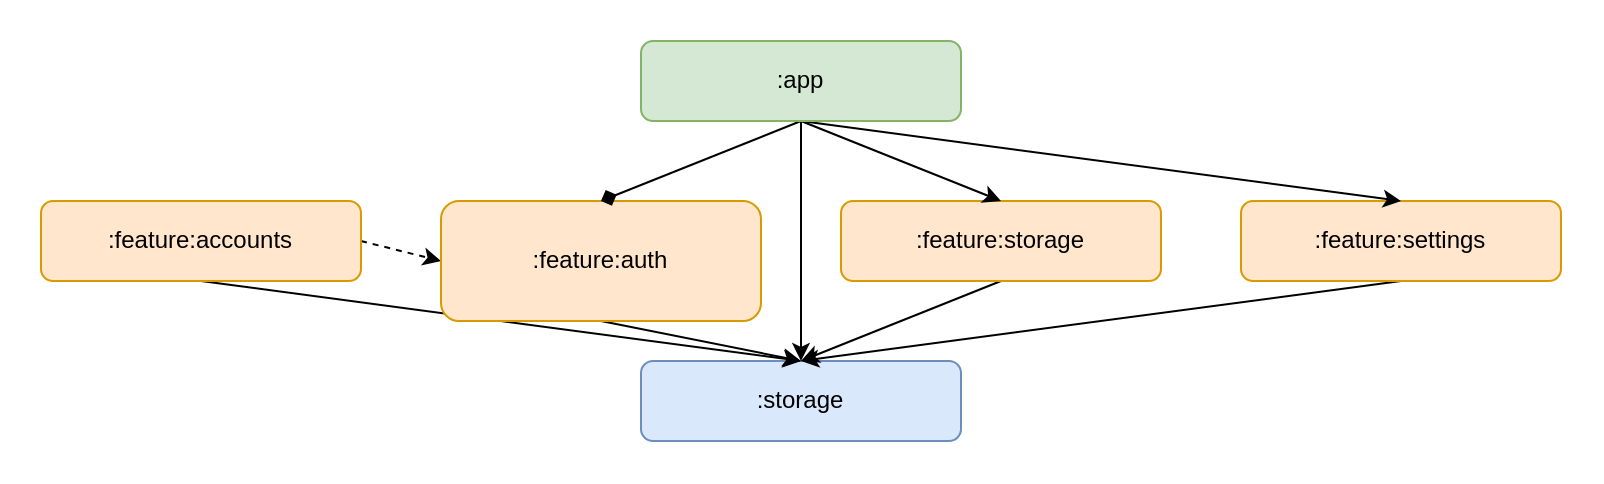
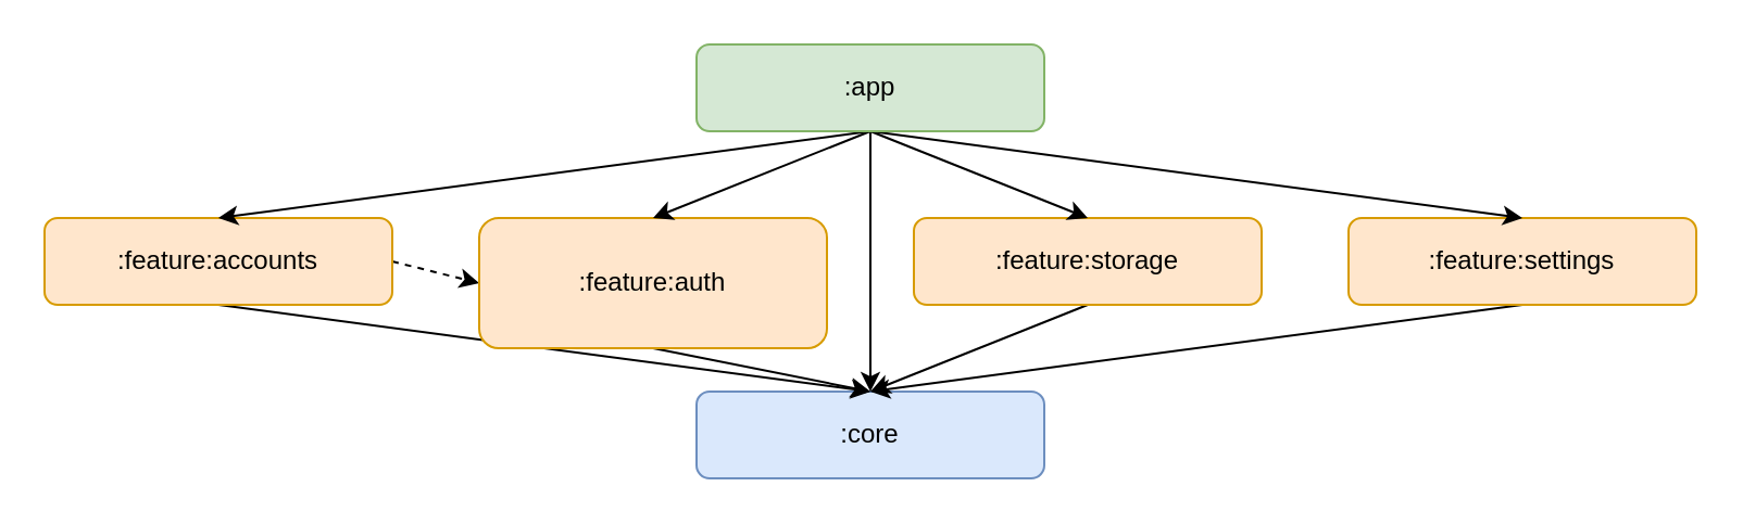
  <mxCell id="0" />
  <mxCell id="1" parent="0" />
  <mxCell id="2" style="rounded=0;orthogonalLoop=1;jettySize=auto;html=1;exitX=1;exitY=0.5;exitDx=0;exitDy=0;entryX=0;entryY=0.5;entryDx=0;entryDy=0;dashed=1;" edge="1" parent="1" source="9" target="15"><mxGeometry relative="1" as="geometry" /></mxCell>
- <mxCell id="3" value=":storage" style="rounded=1;whiteSpace=wrap;html=1;fillColor=#dae8fc;strokeColor=#6c8ebf;" vertex="1" parent="1"><mxGeometry x="320" y="180" width="160" height="40" as="geometry" /></mxCell>
+ <mxCell id="3" value=":core" style="rounded=1;whiteSpace=wrap;html=1;fillColor=#dae8fc;strokeColor=#6c8ebf;" vertex="1" parent="1"><mxGeometry x="320" y="180" width="160" height="40" as="geometry" /></mxCell>
  <mxCell id="4" style="rounded=0;orthogonalLoop=1;jettySize=auto;html=1;exitX=0.5;exitY=1;exitDx=0;exitDy=0;entryX=0.5;entryY=0;entryDx=0;entryDy=0;" edge="1" parent="1" source="8" target="3"><mxGeometry relative="1" as="geometry" /></mxCell>
  <mxCell id="5" style="rounded=0;orthogonalLoop=1;jettySize=auto;html=1;exitX=0.5;exitY=1;exitDx=0;exitDy=0;entryX=0.5;entryY=0;entryDx=0;entryDy=0;" edge="1" parent="1" source="10" target="3"><mxGeometry relative="1" as="geometry" /></mxCell>
  <mxCell id="6" style="rounded=0;orthogonalLoop=1;jettySize=auto;html=1;exitX=0.5;exitY=1;exitDx=0;exitDy=0;entryX=0.5;entryY=0;entryDx=0;entryDy=0;" edge="1" parent="1" source="15" target="3"><mxGeometry relative="1" as="geometry" /></mxCell>
  <mxCell id="7" style="rounded=0;orthogonalLoop=1;jettySize=auto;html=1;exitX=0.5;exitY=1;exitDx=0;exitDy=0;entryX=0.5;entryY=0;entryDx=0;entryDy=0;" edge="1" parent="1" source="9" target="3"><mxGeometry relative="1" as="geometry" /></mxCell>
  <mxCell id="8" value=":feature:settings" style="rounded=1;whiteSpace=wrap;html=1;fillColor=#ffe6cc;strokeColor=#d79b00;fontStyle=0" vertex="1" parent="1"><mxGeometry x="620" y="100" width="160" height="40" as="geometry" /></mxCell>
  <mxCell id="9" value=":feature:accounts" style="rounded=1;whiteSpace=wrap;html=1;fillColor=#ffe6cc;strokeColor=#d79b00;fontStyle=0" vertex="1" parent="1"><mxGeometry y="100" width="160" height="40" as="geometry" x="20" /></mxCell>
  <mxCell id="10" value=":feature:storage" style="rounded=1;whiteSpace=wrap;html=1;fillColor=#ffe6cc;strokeColor=#d79b00;fontStyle=0" vertex="1" parent="1"><mxGeometry x="420" y="100" width="160" height="40" as="geometry" /></mxCell>
+ <mxCell id="11" style="rounded=0;orthogonalLoop=1;jettySize=auto;html=1;exitX=0.5;exitY=1;exitDx=0;exitDy=0;entryX=0.5;entryY=0;entryDx=0;entryDy=0;" edge="1" parent="1" source="17" target="9"><mxGeometry relative="1" as="geometry" /></mxCell>
  <mxCell id="12" style="rounded=0;orthogonalLoop=1;jettySize=auto;html=1;exitX=0.5;exitY=1;exitDx=0;exitDy=0;entryX=0.5;entryY=0;entryDx=0;entryDy=0;" edge="1" parent="1" source="17" target="10"><mxGeometry relative="1" as="geometry" /></mxCell>
  <mxCell id="13" style="rounded=0;orthogonalLoop=1;jettySize=auto;html=1;exitX=0.5;exitY=1;exitDx=0;exitDy=0;entryX=0.5;entryY=0;entryDx=0;entryDy=0;" edge="1" parent="1" source="17" target="8"><mxGeometry relative="1" as="geometry" /></mxCell>
  <mxCell id="14" style="rounded=0;orthogonalLoop=1;jettySize=auto;html=1;exitX=0.5;exitY=1;exitDx=0;exitDy=0;entryX=0.5;entryY=0;entryDx=0;entryDy=0;" edge="1" parent="1" source="17" target="3"><mxGeometry relative="1" as="geometry" /></mxCell>
  <mxCell id="15" value=":feature:auth" style="rounded=1;whiteSpace=wrap;html=1;fillColor=#ffe6cc;strokeColor=#d79b00;fontStyle=0" vertex="1" parent="1"><mxGeometry x="220" y="100" width="160" height="60" as="geometry" /></mxCell>
- <mxCell id="16" style="rounded=0;orthogonalLoop=1;jettySize=auto;html=1;exitX=0.5;exitY=1;exitDx=0;exitDy=0;entryX=0.5;entryY=0;entryDx=0;entryDy=0;endArrow=diamond;" edge="1" parent="1" source="17" target="15"><mxGeometry relative="1" as="geometry" /></mxCell>
+ <mxCell id="16" style="rounded=0;orthogonalLoop=1;jettySize=auto;html=1;exitX=0.5;exitY=1;exitDx=0;exitDy=0;entryX=0.5;entryY=0;entryDx=0;entryDy=0;" edge="1" parent="1" source="17" target="15"><mxGeometry relative="1" as="geometry" /></mxCell>
  <mxCell id="17" value=":app" style="rounded=1;whiteSpace=wrap;html=1;fillColor=#d5e8d4;strokeColor=#82b366;" vertex="1" parent="1"><mxGeometry x="320" width="160" height="40" as="geometry" y="20" /></mxCell>
